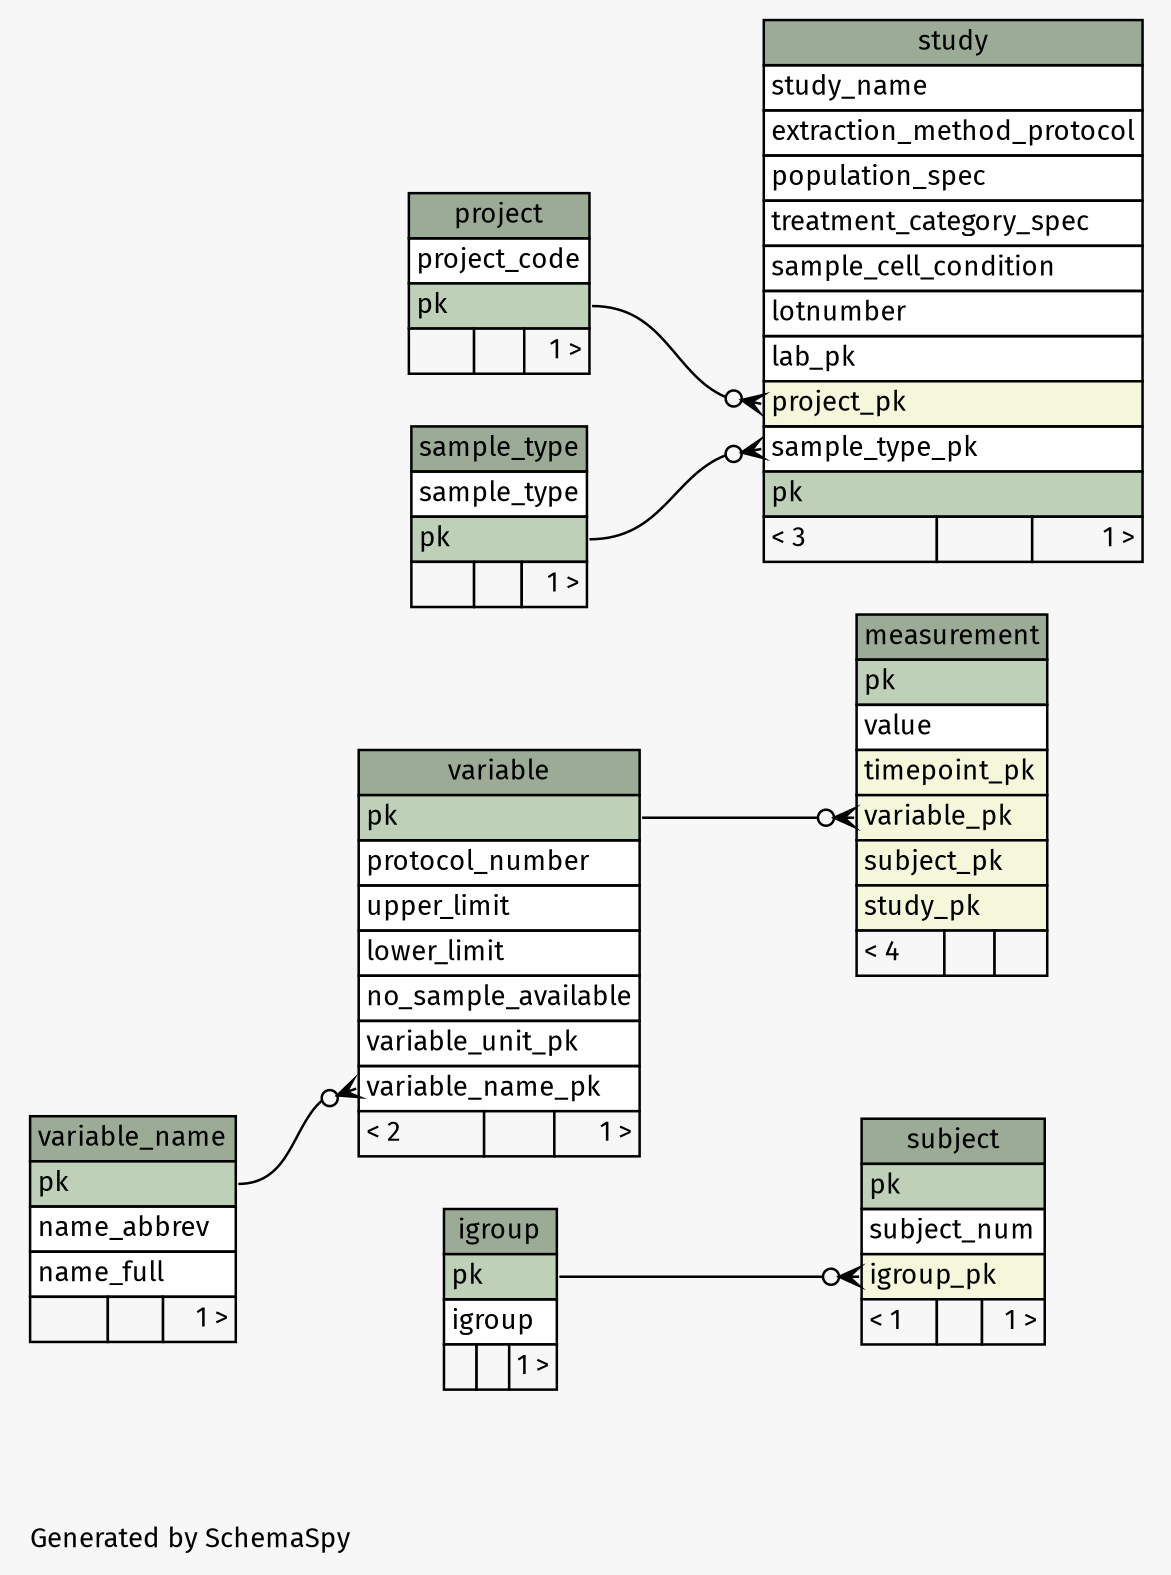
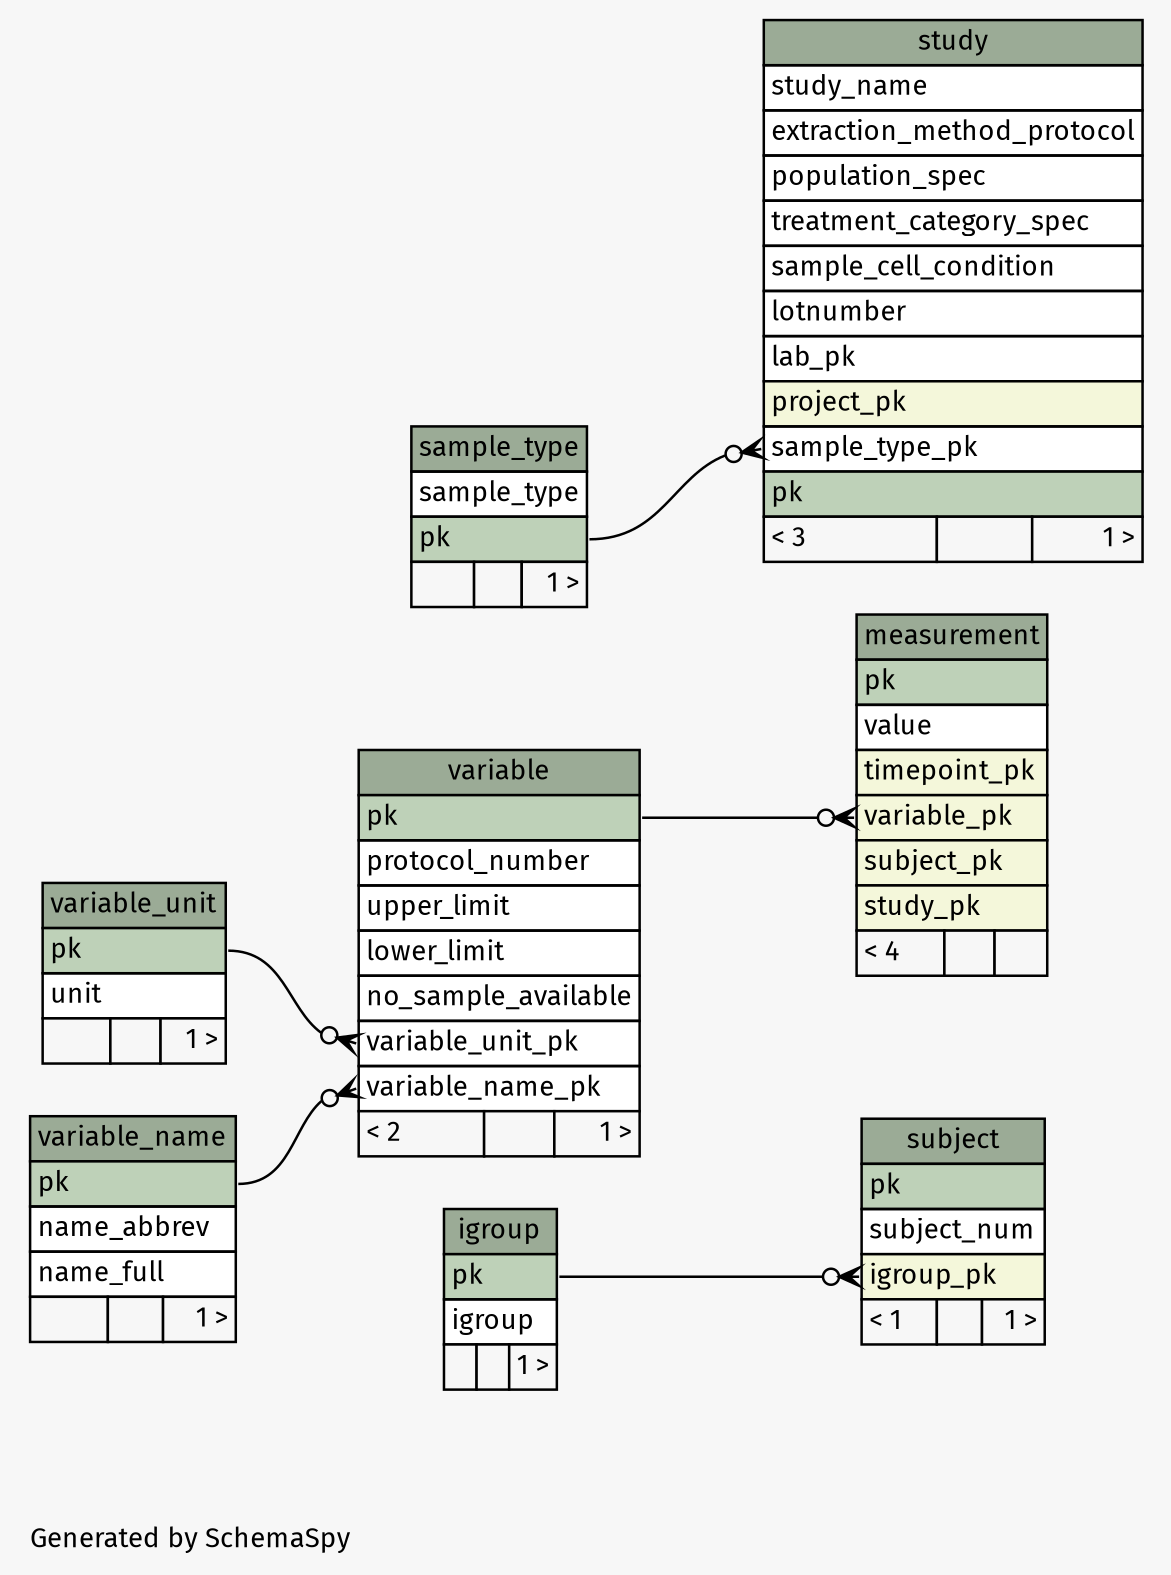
  digraph {
    bgcolor="#f7f7f7"
    fontname="Fira Sans"
    fontsize=11
    label="\nGenerated by SchemaSpy"
    labeljust=l
    nodesep=0.18
    rankdir=RL
    ranksep=0.46
    node [fontname="Fira Sans" fontsize=11 shape=plaintext]
    edge [arrowhead=none arrowsize=0.8 arrowtail=crowodot dir=back fontname="Fira Sans" headport="pk:e"]
    n1 [label=<     <TABLE BORDER="0" CELLBORDER="1" CELLSPACING="0" BGCOLOR="#ffffff">       <TR><TD COLSPAN="3" BGCOLOR="#9bab96" ALIGN="CENTER">igroup</TD></TR>       <TR><TD PORT="pk" COLSPAN="3" BGCOLOR="#bed1b8" ALIGN="LEFT">pk</TD></TR>       <TR><TD PORT="igroup" COLSPAN="3" ALIGN="LEFT">igroup</TD></TR>       <TR><TD ALIGN="LEFT" BGCOLOR="#f7f7f7">  </TD><TD ALIGN="RIGHT" BGCOLOR="#f7f7f7">  </TD><TD ALIGN="RIGHT" BGCOLOR="#f7f7f7">1 &gt;</TD></TR>     </TABLE>>]
    n2 [label=<     <TABLE BORDER="0" CELLBORDER="1" CELLSPACING="0" BGCOLOR="#ffffff">       <TR><TD COLSPAN="3" BGCOLOR="#9bab96" ALIGN="CENTER">measurement</TD></TR>       <TR><TD PORT="pk" COLSPAN="3" BGCOLOR="#bed1b8" ALIGN="LEFT">pk</TD></TR>       <TR><TD PORT="value" COLSPAN="3" ALIGN="LEFT">value</TD></TR>       <TR><TD PORT="timepoint_pk" COLSPAN="3" BGCOLOR="#f4f7da" ALIGN="LEFT">timepoint_pk</TD></TR>       <TR><TD PORT="variable_pk" COLSPAN="3" BGCOLOR="#f4f7da" ALIGN="LEFT">variable_pk</TD></TR>       <TR><TD PORT="subject_pk" COLSPAN="3" BGCOLOR="#f4f7da" ALIGN="LEFT">subject_pk</TD></TR>       <TR><TD PORT="study_pk" COLSPAN="3" BGCOLOR="#f4f7da" ALIGN="LEFT">study_pk</TD></TR>       <TR><TD ALIGN="LEFT" BGCOLOR="#f7f7f7">&lt; 4</TD><TD ALIGN="RIGHT" BGCOLOR="#f7f7f7">  </TD><TD ALIGN="RIGHT" BGCOLOR="#f7f7f7">  </TD></TR>     </TABLE>>]
    n3 [label=<     <TABLE BORDER="0" CELLBORDER="1" CELLSPACING="0" BGCOLOR="#ffffff">       <TR><TD COLSPAN="3" BGCOLOR="#9bab96" ALIGN="CENTER">variable</TD></TR>       <TR><TD PORT="pk" COLSPAN="3" BGCOLOR="#bed1b8" ALIGN="LEFT">pk</TD></TR>       <TR><TD PORT="protocol_number" COLSPAN="3" ALIGN="LEFT">protocol_number</TD></TR>       <TR><TD PORT="upper_limit" COLSPAN="3" ALIGN="LEFT">upper_limit</TD></TR>       <TR><TD PORT="lower_limit" COLSPAN="3" ALIGN="LEFT">lower_limit</TD></TR>       <TR><TD PORT="no_sample_available" COLSPAN="3" ALIGN="LEFT">no_sample_available</TD></TR>       <TR><TD PORT="variable_unit_pk" COLSPAN="3" ALIGN="LEFT">variable_unit_pk</TD></TR>       <TR><TD PORT="variable_name_pk" COLSPAN="3" ALIGN="LEFT">variable_name_pk</TD></TR>       <TR><TD ALIGN="LEFT" BGCOLOR="#f7f7f7">&lt; 2</TD><TD ALIGN="RIGHT" BGCOLOR="#f7f7f7">  </TD><TD ALIGN="RIGHT" BGCOLOR="#f7f7f7">1 &gt;</TD></TR>     </TABLE>>]
    n4 [label=<     <TABLE BORDER="0" CELLBORDER="1" CELLSPACING="0" BGCOLOR="#ffffff">       <TR><TD COLSPAN="3" BGCOLOR="#9bab96" ALIGN="CENTER">study</TD></TR>       <TR><TD PORT="study_name" COLSPAN="3" ALIGN="LEFT">study_name</TD></TR>       <TR><TD PORT="extraction_method_protocol" COLSPAN="3" ALIGN="LEFT">extraction_method_protocol</TD></TR>       <TR><TD PORT="population_spec" COLSPAN="3" ALIGN="LEFT">population_spec</TD></TR>       <TR><TD PORT="treatment_category_spec" COLSPAN="3" ALIGN="LEFT">treatment_category_spec</TD></TR>       <TR><TD PORT="sample_cell_condition" COLSPAN="3" ALIGN="LEFT">sample_cell_condition</TD></TR>       <TR><TD PORT="lotnumber" COLSPAN="3" ALIGN="LEFT">lotnumber</TD></TR>       <TR><TD PORT="lab_pk" COLSPAN="3" ALIGN="LEFT">lab_pk</TD></TR>       <TR><TD PORT="project_pk" COLSPAN="3" BGCOLOR="#f4f7da" ALIGN="LEFT">project_pk</TD></TR>       <TR><TD PORT="sample_type_pk" COLSPAN="3" ALIGN="LEFT">sample_type_pk</TD></TR>       <TR><TD PORT="pk" COLSPAN="3" BGCOLOR="#bed1b8" ALIGN="LEFT">pk</TD></TR>       <TR><TD ALIGN="LEFT" BGCOLOR="#f7f7f7">&lt; 3</TD><TD ALIGN="RIGHT" BGCOLOR="#f7f7f7">  </TD><TD ALIGN="RIGHT" BGCOLOR="#f7f7f7">1 &gt;</TD></TR>     </TABLE>>]
-   n5 [label=<     <TABLE BORDER="0" CELLBORDER="1" CELLSPACING="0" BGCOLOR="#ffffff">       <TR><TD COLSPAN="3" BGCOLOR="#9bab96" ALIGN="CENTER">project</TD></TR>       <TR><TD PORT="project_code" COLSPAN="3" ALIGN="LEFT">project_code</TD></TR>       <TR><TD PORT="pk" COLSPAN="3" BGCOLOR="#bed1b8" ALIGN="LEFT">pk</TD></TR>       <TR><TD ALIGN="LEFT" BGCOLOR="#f7f7f7">  </TD><TD ALIGN="RIGHT" BGCOLOR="#f7f7f7">  </TD><TD ALIGN="RIGHT" BGCOLOR="#f7f7f7">1 &gt;</TD></TR>     </TABLE>>]
    n6 [label=<     <TABLE BORDER="0" CELLBORDER="1" CELLSPACING="0" BGCOLOR="#ffffff">       <TR><TD COLSPAN="3" BGCOLOR="#9bab96" ALIGN="CENTER">sample_type</TD></TR>       <TR><TD PORT="sample_type" COLSPAN="3" ALIGN="LEFT">sample_type</TD></TR>       <TR><TD PORT="pk" COLSPAN="3" BGCOLOR="#bed1b8" ALIGN="LEFT">pk</TD></TR>       <TR><TD ALIGN="LEFT" BGCOLOR="#f7f7f7">  </TD><TD ALIGN="RIGHT" BGCOLOR="#f7f7f7">  </TD><TD ALIGN="RIGHT" BGCOLOR="#f7f7f7">1 &gt;</TD></TR>     </TABLE>>]
    n7 [label=<     <TABLE BORDER="0" CELLBORDER="1" CELLSPACING="0" BGCOLOR="#ffffff">       <TR><TD COLSPAN="3" BGCOLOR="#9bab96" ALIGN="CENTER">subject</TD></TR>       <TR><TD PORT="pk" COLSPAN="3" BGCOLOR="#bed1b8" ALIGN="LEFT">pk</TD></TR>       <TR><TD PORT="subject_num" COLSPAN="3" ALIGN="LEFT">subject_num</TD></TR>       <TR><TD PORT="igroup_pk" COLSPAN="3" BGCOLOR="#f4f7da" ALIGN="LEFT">igroup_pk</TD></TR>       <TR><TD ALIGN="LEFT" BGCOLOR="#f7f7f7">&lt; 1</TD><TD ALIGN="RIGHT" BGCOLOR="#f7f7f7">  </TD><TD ALIGN="RIGHT" BGCOLOR="#f7f7f7">1 &gt;</TD></TR>     </TABLE>>]
    n8 [label=<     <TABLE BORDER="0" CELLBORDER="1" CELLSPACING="0" BGCOLOR="#ffffff">       <TR><TD COLSPAN="3" BGCOLOR="#9bab96" ALIGN="CENTER">variable_name</TD></TR>       <TR><TD PORT="pk" COLSPAN="3" BGCOLOR="#bed1b8" ALIGN="LEFT">pk</TD></TR>       <TR><TD PORT="name_abbrev" COLSPAN="3" ALIGN="LEFT">name_abbrev</TD></TR>       <TR><TD PORT="name_full" COLSPAN="3" ALIGN="LEFT">name_full</TD></TR>       <TR><TD ALIGN="LEFT" BGCOLOR="#f7f7f7">  </TD><TD ALIGN="RIGHT" BGCOLOR="#f7f7f7">  </TD><TD ALIGN="RIGHT" BGCOLOR="#f7f7f7">1 &gt;</TD></TR>     </TABLE>>]
+   n9 [label=<     <TABLE BORDER="0" CELLBORDER="1" CELLSPACING="0" BGCOLOR="#ffffff">       <TR><TD COLSPAN="3" BGCOLOR="#9bab96" ALIGN="CENTER">variable_unit</TD></TR>       <TR><TD PORT="pk" COLSPAN="3" BGCOLOR="#bed1b8" ALIGN="LEFT">pk</TD></TR>       <TR><TD PORT="unit" COLSPAN="3" ALIGN="LEFT">unit</TD></TR>       <TR><TD ALIGN="LEFT" BGCOLOR="#f7f7f7">  </TD><TD ALIGN="RIGHT" BGCOLOR="#f7f7f7">  </TD><TD ALIGN="RIGHT" BGCOLOR="#f7f7f7">1 &gt;</TD></TR>     </TABLE>>]
    n2 -> n3 [tailport="variable_pk:w"]
    n3 -> n8 [tailport="variable_name_pk:w"]
-   n4 -> n5 [tailport="project_pk:w"]
+   n3 -> n9 [tailport="variable_unit_pk:w"]
    n4 -> n6 [tailport="sample_type_pk:w"]
    n7 -> n1 [tailport="igroup_pk:w"]
  }
